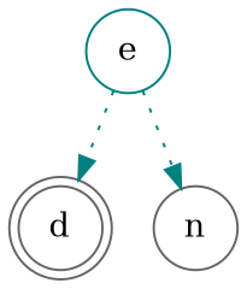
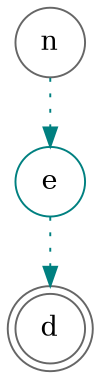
  digraph {
    node [color=gray40 shape=circle]
    edge [color=teal style=dotted]
    d [shape=doublecircle]
    e [color=teal]
    n
    e -> d
-   e -> n
+   n -> e
  }
